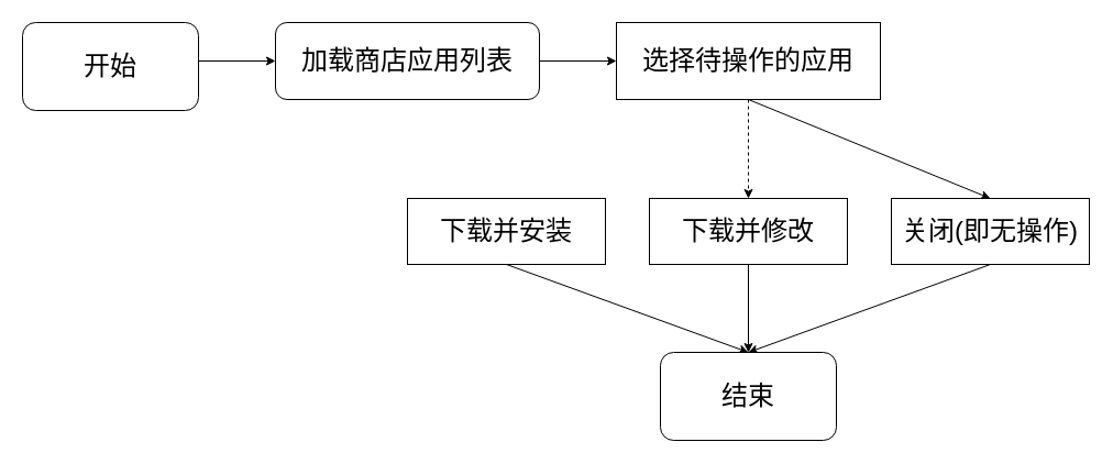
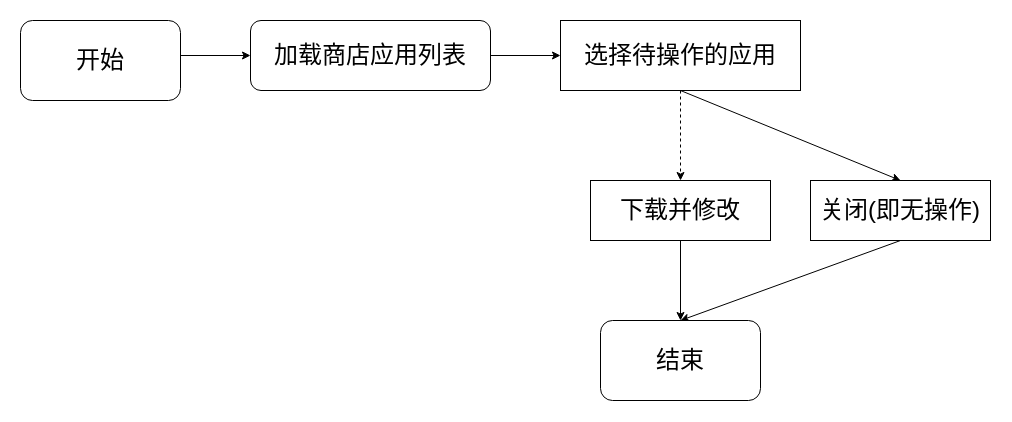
  <mxCell id="0" />
  <mxCell id="1" parent="0" />
  <mxCell id="2" style="edgeStyle=none;html=1;exitX=1;exitY=0.5;exitDx=0;exitDy=0;entryX=0;entryY=0.5;entryDx=0;entryDy=0;fontSize=24;" edge="1" parent="1" target="5"><mxGeometry relative="1" as="geometry"><mxPoint x="180" y="55" as="sourcePoint" /></mxGeometry></mxCell>
  <mxCell id="3" value="&lt;font style=&quot;font-size: 24px;&quot;&gt;开始&lt;/font&gt;" style="rounded=1;whiteSpace=wrap;html=1;" vertex="1" parent="1"><mxGeometry x="20" y="20" width="160" height="80" as="geometry" /></mxCell>
  <mxCell id="4" style="edgeStyle=none;html=1;exitX=1;exitY=0.5;exitDx=0;exitDy=0;entryX=0;entryY=0.5;entryDx=0;entryDy=0;fontSize=24;" edge="1" parent="1" source="5" target="8"><mxGeometry relative="1" as="geometry" /></mxCell>
  <mxCell id="5" value="加载商店应用列表" style="whiteSpace=wrap;html=1;fontSize=24;rounded=1;" vertex="1" parent="1"><mxGeometry x="250" y="20" width="240" height="70" as="geometry" /></mxCell>
  <mxCell id="6" style="edgeStyle=none;html=1;exitX=0.5;exitY=1;exitDx=0;exitDy=0;entryX=0.5;entryY=0;entryDx=0;entryDy=0;fontSize=24;dashed=1;" edge="1" parent="1" source="8" target="12"><mxGeometry relative="1" as="geometry" /></mxCell>
  <mxCell id="7" style="edgeStyle=none;html=1;exitX=0.5;exitY=1;exitDx=0;exitDy=0;entryX=0.5;entryY=0;entryDx=0;entryDy=0;fontSize=24;" edge="1" parent="1" source="8" target="14"><mxGeometry relative="1" as="geometry" /></mxCell>
  <mxCell id="8" value="选择待操作的应用" style="rounded=0;whiteSpace=wrap;html=1;fontSize=24;" vertex="1" parent="1"><mxGeometry x="560" y="20" width="240" height="70" as="geometry" /></mxCell>
- <mxCell id="9" style="edgeStyle=none;html=1;exitX=0.5;exitY=1;exitDx=0;exitDy=0;entryX=0.5;entryY=0;entryDx=0;entryDy=0;fontSize=24;" edge="1" parent="1" source="10" target="15"><mxGeometry relative="1" as="geometry" /></mxCell>
- <mxCell id="10" value="下载并安装" style="rounded=0;whiteSpace=wrap;html=1;fontSize=24;" vertex="1" parent="1"><mxGeometry x="370" y="180" width="180" height="60" as="geometry" /></mxCell>
  <mxCell id="11" style="edgeStyle=none;html=1;exitX=0.5;exitY=1;exitDx=0;exitDy=0;fontSize=24;entryX=0.5;entryY=0;entryDx=0;entryDy=0;" edge="1" parent="1" source="12" target="15"><mxGeometry relative="1" as="geometry"><mxPoint x="680.615" y="320" as="targetPoint" /></mxGeometry></mxCell>
  <mxCell id="12" value="下载并修改" style="rounded=0;whiteSpace=wrap;html=1;fontSize=24;" vertex="1" parent="1"><mxGeometry x="590" y="180" width="180" height="60" as="geometry" /></mxCell>
  <mxCell id="13" style="edgeStyle=none;html=1;exitX=0.5;exitY=1;exitDx=0;exitDy=0;entryX=0.5;entryY=0;entryDx=0;entryDy=0;fontSize=24;" edge="1" parent="1" source="14" target="15"><mxGeometry relative="1" as="geometry" /></mxCell>
  <mxCell id="14" value="关闭(即无操作)" style="rounded=0;whiteSpace=wrap;html=1;fontSize=24;" vertex="1" parent="1"><mxGeometry x="810" y="180" width="180" height="60" as="geometry" /></mxCell>
  <mxCell id="15" value="&lt;span style=&quot;font-size: 24px;&quot;&gt;结束&lt;/span&gt;" style="rounded=1;whiteSpace=wrap;html=1;" vertex="1" parent="1"><mxGeometry x="600" y="320" width="160" height="80" as="geometry" /></mxCell>
